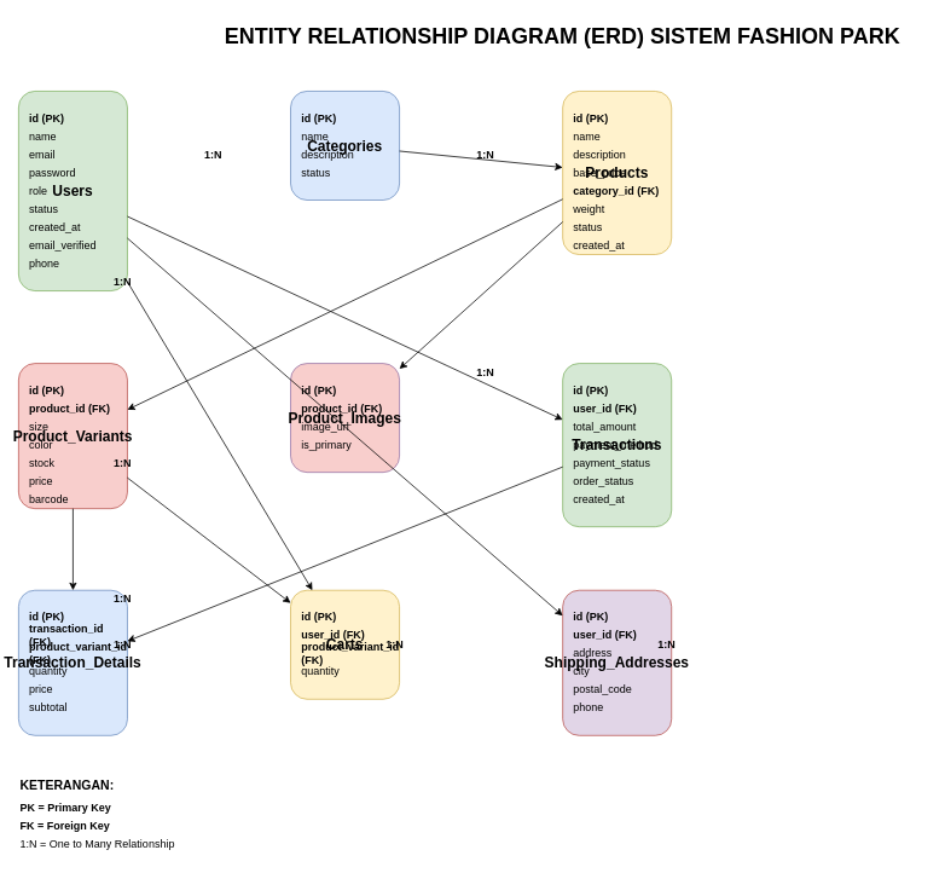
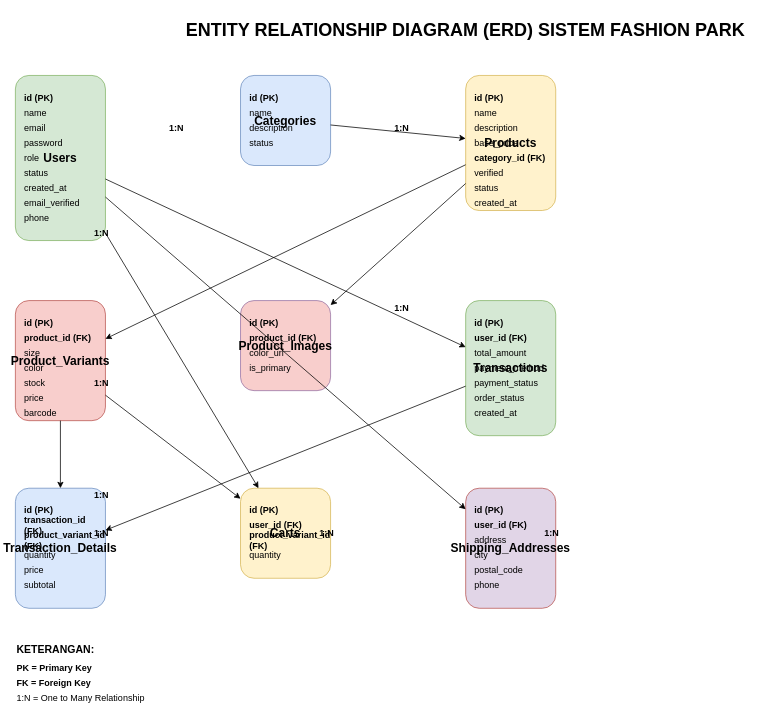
  <mxCell id="0" />
  <mxCell id="1" parent="0" />
  <mxCell id="2" value="ENTITY RELATIONSHIP DIAGRAM (ERD) SISTEM FASHION PARK" style="text;html=1;strokeColor=none;fillColor=none;align=center;verticalAlign=middle;whiteSpace=wrap;rounded=0;fontSize=24;fontStyle=1;" vertex="1" parent="1"><mxGeometry x="220" y="20" width="800" height="40" as="geometry" /></mxCell>
  <mxCell id="3" value="Users" style="rounded=1;whiteSpace=wrap;html=1;fillColor=#d5e8d4;strokeColor=#82b366;fontSize=16;fontStyle=1;" vertex="1" parent="1"><mxGeometry x="20" y="100" width="120" height="220" as="geometry" /></mxCell>
  <mxCell id="4" value="id (PK)" style="text;html=1;strokeColor=none;fillColor=none;align=left;verticalAlign=middle;whiteSpace=wrap;rounded=0;fontSize=12;fontStyle=1;" vertex="1" parent="1"><mxGeometry x="30" y="120" width="100" height="20" as="geometry" /></mxCell>
  <mxCell id="5" value="name" style="text;html=1;strokeColor=none;fillColor=none;align=left;verticalAlign=middle;whiteSpace=wrap;rounded=0;fontSize=12;" vertex="1" parent="1"><mxGeometry x="30" y="140" width="100" height="20" as="geometry" /></mxCell>
  <mxCell id="6" value="email" style="text;html=1;strokeColor=none;fillColor=none;align=left;verticalAlign=middle;whiteSpace=wrap;rounded=0;fontSize=12;" vertex="1" parent="1"><mxGeometry x="30" y="160" width="100" height="20" as="geometry" /></mxCell>
  <mxCell id="7" value="password" style="text;html=1;strokeColor=none;fillColor=none;align=left;verticalAlign=middle;whiteSpace=wrap;rounded=0;fontSize=12;" vertex="1" parent="1"><mxGeometry x="30" y="180" width="100" height="20" as="geometry" /></mxCell>
  <mxCell id="8" value="role" style="text;html=1;strokeColor=none;fillColor=none;align=left;verticalAlign=middle;whiteSpace=wrap;rounded=0;fontSize=12;" vertex="1" parent="1"><mxGeometry x="30" y="200" width="100" height="20" as="geometry" /></mxCell>
  <mxCell id="9" value="status" style="text;html=1;strokeColor=none;fillColor=none;align=left;verticalAlign=middle;whiteSpace=wrap;rounded=0;fontSize=12;" vertex="1" parent="1"><mxGeometry x="30" y="220" width="100" height="20" as="geometry" /></mxCell>
  <mxCell id="10" value="created_at" style="text;html=1;strokeColor=none;fillColor=none;align=left;verticalAlign=middle;whiteSpace=wrap;rounded=0;fontSize=12;" vertex="1" parent="1"><mxGeometry x="30" y="240" width="100" height="20" as="geometry" /></mxCell>
  <mxCell id="11" value="email_verified" style="text;html=1;strokeColor=none;fillColor=none;align=left;verticalAlign=middle;whiteSpace=wrap;rounded=0;fontSize=12;" vertex="1" parent="1"><mxGeometry x="30" y="260" width="100" height="20" as="geometry" /></mxCell>
  <mxCell id="12" value="phone" style="text;html=1;strokeColor=none;fillColor=none;align=left;verticalAlign=middle;whiteSpace=wrap;rounded=0;fontSize=12;" vertex="1" parent="1"><mxGeometry x="30" y="280" width="100" height="20" as="geometry" /></mxCell>
  <mxCell id="13" value="Categories" style="rounded=1;whiteSpace=wrap;html=1;fillColor=#dae8fc;strokeColor=#6c8ebf;fontSize=16;fontStyle=1;" vertex="1" parent="1"><mxGeometry x="320" y="100" width="120" height="120" as="geometry" /></mxCell>
  <mxCell id="14" value="id (PK)" style="text;html=1;strokeColor=none;fillColor=none;align=left;verticalAlign=middle;whiteSpace=wrap;rounded=0;fontSize=12;fontStyle=1;" vertex="1" parent="1"><mxGeometry x="330" y="120" width="100" height="20" as="geometry" /></mxCell>
  <mxCell id="15" value="name" style="text;html=1;strokeColor=none;fillColor=none;align=left;verticalAlign=middle;whiteSpace=wrap;rounded=0;fontSize=12;" vertex="1" parent="1"><mxGeometry x="330" y="140" width="100" height="20" as="geometry" /></mxCell>
  <mxCell id="16" value="description" style="text;html=1;strokeColor=none;fillColor=none;align=left;verticalAlign=middle;whiteSpace=wrap;rounded=0;fontSize=12;" vertex="1" parent="1"><mxGeometry x="330" y="160" width="100" height="20" as="geometry" /></mxCell>
  <mxCell id="17" value="status" style="text;html=1;strokeColor=none;fillColor=none;align=left;verticalAlign=middle;whiteSpace=wrap;rounded=0;fontSize=12;" vertex="1" parent="1"><mxGeometry x="330" y="180" width="100" height="20" as="geometry" /></mxCell>
  <mxCell id="18" value="Products" style="rounded=1;whiteSpace=wrap;html=1;fillColor=#fff2cc;strokeColor=#d6b656;fontSize=16;fontStyle=1;" vertex="1" parent="1"><mxGeometry x="620" y="100" width="120" height="180" as="geometry" /></mxCell>
  <mxCell id="19" value="id (PK)" style="text;html=1;strokeColor=none;fillColor=none;align=left;verticalAlign=middle;whiteSpace=wrap;rounded=0;fontSize=12;fontStyle=1;" vertex="1" parent="1"><mxGeometry x="630" y="120" width="100" height="20" as="geometry" /></mxCell>
  <mxCell id="20" value="name" style="text;html=1;strokeColor=none;fillColor=none;align=left;verticalAlign=middle;whiteSpace=wrap;rounded=0;fontSize=12;" vertex="1" parent="1"><mxGeometry x="630" y="140" width="100" height="20" as="geometry" /></mxCell>
  <mxCell id="21" value="description" style="text;html=1;strokeColor=none;fillColor=none;align=left;verticalAlign=middle;whiteSpace=wrap;rounded=0;fontSize=12;" vertex="1" parent="1"><mxGeometry x="630" y="160" width="100" height="20" as="geometry" /></mxCell>
  <mxCell id="22" value="base_price" style="text;html=1;strokeColor=none;fillColor=none;align=left;verticalAlign=middle;whiteSpace=wrap;rounded=0;fontSize=12;" vertex="1" parent="1"><mxGeometry x="630" y="180" width="100" height="20" as="geometry" /></mxCell>
  <mxCell id="23" value="category_id (FK)" style="text;html=1;strokeColor=none;fillColor=none;align=left;verticalAlign=middle;whiteSpace=wrap;rounded=0;fontSize=12;fontStyle=1;" vertex="1" parent="1"><mxGeometry x="630" y="200" width="100" height="20" as="geometry" /></mxCell>
- <mxCell id="24" value="weight" style="text;html=1;strokeColor=none;fillColor=none;align=left;verticalAlign=middle;whiteSpace=wrap;rounded=0;fontSize=12;" vertex="1" parent="1"><mxGeometry x="630" y="220" width="100" height="20" as="geometry" /></mxCell>
+ <mxCell id="24" value="verified" style="text;html=1;strokeColor=none;fillColor=none;align=left;verticalAlign=middle;whiteSpace=wrap;rounded=0;fontSize=12;" vertex="1" parent="1"><mxGeometry x="630" y="220" width="100" height="20" as="geometry" /></mxCell>
  <mxCell id="25" value="status" style="text;html=1;strokeColor=none;fillColor=none;align=left;verticalAlign=middle;whiteSpace=wrap;rounded=0;fontSize=12;" vertex="1" parent="1"><mxGeometry x="630" y="240" width="100" height="20" as="geometry" /></mxCell>
  <mxCell id="26" value="created_at" style="text;html=1;strokeColor=none;fillColor=none;align=left;verticalAlign=middle;whiteSpace=wrap;rounded=0;fontSize=12;" vertex="1" parent="1"><mxGeometry x="630" y="260" width="100" height="20" as="geometry" /></mxCell>
  <mxCell id="27" value="Product_Variants" style="rounded=1;whiteSpace=wrap;html=1;fillColor=#f8cecc;strokeColor=#b85450;fontSize=16;fontStyle=1;" vertex="1" parent="1"><mxGeometry x="20" y="400" width="120" height="160" as="geometry" /></mxCell>
  <mxCell id="28" value="id (PK)" style="text;html=1;strokeColor=none;fillColor=none;align=left;verticalAlign=middle;whiteSpace=wrap;rounded=0;fontSize=12;fontStyle=1;" vertex="1" parent="1"><mxGeometry x="30" y="420" width="100" height="20" as="geometry" /></mxCell>
  <mxCell id="29" value="product_id (FK)" style="text;html=1;strokeColor=none;fillColor=none;align=left;verticalAlign=middle;whiteSpace=wrap;rounded=0;fontSize=12;fontStyle=1;" vertex="1" parent="1"><mxGeometry x="30" y="440" width="100" height="20" as="geometry" /></mxCell>
  <mxCell id="30" value="size" style="text;html=1;strokeColor=none;fillColor=none;align=left;verticalAlign=middle;whiteSpace=wrap;rounded=0;fontSize=12;" vertex="1" parent="1"><mxGeometry x="30" y="460" width="100" height="20" as="geometry" /></mxCell>
  <mxCell id="31" value="color" style="text;html=1;strokeColor=none;fillColor=none;align=left;verticalAlign=middle;whiteSpace=wrap;rounded=0;fontSize=12;" vertex="1" parent="1"><mxGeometry x="30" y="480" width="100" height="20" as="geometry" /></mxCell>
  <mxCell id="32" value="stock" style="text;html=1;strokeColor=none;fillColor=none;align=left;verticalAlign=middle;whiteSpace=wrap;rounded=0;fontSize=12;" vertex="1" parent="1"><mxGeometry x="30" y="500" width="100" height="20" as="geometry" /></mxCell>
  <mxCell id="33" value="price" style="text;html=1;strokeColor=none;fillColor=none;align=left;verticalAlign=middle;whiteSpace=wrap;rounded=0;fontSize=12;" vertex="1" parent="1"><mxGeometry x="30" y="520" width="100" height="20" as="geometry" /></mxCell>
  <mxCell id="34" value="barcode" style="text;html=1;strokeColor=none;fillColor=none;align=left;verticalAlign=middle;whiteSpace=wrap;rounded=0;fontSize=12;" vertex="1" parent="1"><mxGeometry x="30" y="540" width="100" height="20" as="geometry" /></mxCell>
  <mxCell id="35" value="Product_Images" style="rounded=1;whiteSpace=wrap;html=1;fillColor=#f8cecc;strokeColor=#9673a6;fontSize=16;fontStyle=1;" vertex="1" parent="1"><mxGeometry x="320" y="400" width="120" height="120" as="geometry" /></mxCell>
  <mxCell id="36" value="id (PK)" style="text;html=1;strokeColor=none;fillColor=none;align=left;verticalAlign=middle;whiteSpace=wrap;rounded=0;fontSize=12;fontStyle=1;" vertex="1" parent="1"><mxGeometry x="330" y="420" width="100" height="20" as="geometry" /></mxCell>
  <mxCell id="37" value="product_id (FK)" style="text;html=1;strokeColor=none;fillColor=none;align=left;verticalAlign=middle;whiteSpace=wrap;rounded=0;fontSize=12;fontStyle=1;" vertex="1" parent="1"><mxGeometry x="330" y="440" width="100" height="20" as="geometry" /></mxCell>
- <mxCell id="38" value="image_url" style="text;html=1;strokeColor=none;fillColor=none;align=left;verticalAlign=middle;whiteSpace=wrap;rounded=0;fontSize=12;" vertex="1" parent="1"><mxGeometry x="330" y="460" width="100" height="20" as="geometry" /></mxCell>
+ <mxCell id="38" value="color_url" style="text;html=1;strokeColor=none;fillColor=none;align=left;verticalAlign=middle;whiteSpace=wrap;rounded=0;fontSize=12;" vertex="1" parent="1"><mxGeometry x="330" y="460" width="100" height="20" as="geometry" /></mxCell>
  <mxCell id="39" value="is_primary" style="text;html=1;strokeColor=none;fillColor=none;align=left;verticalAlign=middle;whiteSpace=wrap;rounded=0;fontSize=12;" vertex="1" parent="1"><mxGeometry x="330" y="480" width="100" height="20" as="geometry" /></mxCell>
  <mxCell id="40" value="Transactions" style="rounded=1;whiteSpace=wrap;html=1;fillColor=#d5e8d4;strokeColor=#82b366;fontSize=16;fontStyle=1;" vertex="1" parent="1"><mxGeometry x="620" y="400" width="120" height="180" as="geometry" /></mxCell>
  <mxCell id="41" value="id (PK)" style="text;html=1;strokeColor=none;fillColor=none;align=left;verticalAlign=middle;whiteSpace=wrap;rounded=0;fontSize=12;fontStyle=1;" vertex="1" parent="1"><mxGeometry x="630" y="420" width="100" height="20" as="geometry" /></mxCell>
  <mxCell id="42" value="user_id (FK)" style="text;html=1;strokeColor=none;fillColor=none;align=left;verticalAlign=middle;whiteSpace=wrap;rounded=0;fontSize=12;fontStyle=1;" vertex="1" parent="1"><mxGeometry x="630" y="440" width="100" height="20" as="geometry" /></mxCell>
  <mxCell id="43" value="total_amount" style="text;html=1;strokeColor=none;fillColor=none;align=left;verticalAlign=middle;whiteSpace=wrap;rounded=0;fontSize=12;" vertex="1" parent="1"><mxGeometry x="630" y="460" width="100" height="20" as="geometry" /></mxCell>
  <mxCell id="44" value="payment_method" style="text;html=1;strokeColor=none;fillColor=none;align=left;verticalAlign=middle;whiteSpace=wrap;rounded=0;fontSize=12;" vertex="1" parent="1"><mxGeometry x="630" y="480" width="100" height="20" as="geometry" /></mxCell>
  <mxCell id="45" value="payment_status" style="text;html=1;strokeColor=none;fillColor=none;align=left;verticalAlign=middle;whiteSpace=wrap;rounded=0;fontSize=12;" vertex="1" parent="1"><mxGeometry x="630" y="500" width="100" height="20" as="geometry" /></mxCell>
  <mxCell id="46" value="order_status" style="text;html=1;strokeColor=none;fillColor=none;align=left;verticalAlign=middle;whiteSpace=wrap;rounded=0;fontSize=12;" vertex="1" parent="1"><mxGeometry x="630" y="520" width="100" height="20" as="geometry" /></mxCell>
  <mxCell id="47" value="created_at" style="text;html=1;strokeColor=none;fillColor=none;align=left;verticalAlign=middle;whiteSpace=wrap;rounded=0;fontSize=12;" vertex="1" parent="1"><mxGeometry x="630" y="540" width="100" height="20" as="geometry" /></mxCell>
  <mxCell id="48" value="Transaction_Details" style="rounded=1;whiteSpace=wrap;html=1;fillColor=#dae8fc;strokeColor=#6c8ebf;fontSize=16;fontStyle=1;" vertex="1" parent="1"><mxGeometry x="20" y="650" width="120" height="160" as="geometry" /></mxCell>
  <mxCell id="49" value="id (PK)" style="text;html=1;strokeColor=none;fillColor=none;align=left;verticalAlign=middle;whiteSpace=wrap;rounded=0;fontSize=12;fontStyle=1;" vertex="1" parent="1"><mxGeometry x="30" y="670" width="100" height="20" as="geometry" /></mxCell>
  <mxCell id="50" value="transaction_id (FK)" style="text;html=1;strokeColor=none;fillColor=none;align=left;verticalAlign=middle;whiteSpace=wrap;rounded=0;fontSize=12;fontStyle=1;" vertex="1" parent="1"><mxGeometry x="30" y="690" width="100" height="20" as="geometry" /></mxCell>
  <mxCell id="51" value="product_variant_id (FK)" style="text;html=1;strokeColor=none;fillColor=none;align=left;verticalAlign=middle;whiteSpace=wrap;rounded=0;fontSize=12;fontStyle=1;" vertex="1" parent="1"><mxGeometry x="30" y="710" width="100" height="20" as="geometry" /></mxCell>
  <mxCell id="52" value="quantity" style="text;html=1;strokeColor=none;fillColor=none;align=left;verticalAlign=middle;whiteSpace=wrap;rounded=0;fontSize=12;" vertex="1" parent="1"><mxGeometry x="30" y="730" width="100" height="20" as="geometry" /></mxCell>
  <mxCell id="53" value="price" style="text;html=1;strokeColor=none;fillColor=none;align=left;verticalAlign=middle;whiteSpace=wrap;rounded=0;fontSize=12;" vertex="1" parent="1"><mxGeometry x="30" y="750" width="100" height="20" as="geometry" /></mxCell>
  <mxCell id="54" value="subtotal" style="text;html=1;strokeColor=none;fillColor=none;align=left;verticalAlign=middle;whiteSpace=wrap;rounded=0;fontSize=12;" vertex="1" parent="1"><mxGeometry x="30" y="770" width="100" height="20" as="geometry" /></mxCell>
  <mxCell id="55" value="Carts" style="rounded=1;whiteSpace=wrap;html=1;fillColor=#fff2cc;strokeColor=#d6b656;fontSize=16;fontStyle=1;" vertex="1" parent="1"><mxGeometry x="320" y="650" width="120" height="120" as="geometry" /></mxCell>
  <mxCell id="56" value="id (PK)" style="text;html=1;strokeColor=none;fillColor=none;align=left;verticalAlign=middle;whiteSpace=wrap;rounded=0;fontSize=12;fontStyle=1;" vertex="1" parent="1"><mxGeometry x="330" y="670" width="100" height="20" as="geometry" /></mxCell>
  <mxCell id="57" value="user_id (FK)" style="text;html=1;strokeColor=none;fillColor=none;align=left;verticalAlign=middle;whiteSpace=wrap;rounded=0;fontSize=12;fontStyle=1;" vertex="1" parent="1"><mxGeometry x="330" y="690" width="100" height="20" as="geometry" /></mxCell>
  <mxCell id="58" value="product_variant_id (FK)" style="text;html=1;strokeColor=none;fillColor=none;align=left;verticalAlign=middle;whiteSpace=wrap;rounded=0;fontSize=12;fontStyle=1;" vertex="1" parent="1"><mxGeometry x="330" y="710" width="100" height="20" as="geometry" /></mxCell>
  <mxCell id="59" value="quantity" style="text;html=1;strokeColor=none;fillColor=none;align=left;verticalAlign=middle;whiteSpace=wrap;rounded=0;fontSize=12;" vertex="1" parent="1"><mxGeometry x="330" y="730" width="100" height="20" as="geometry" /></mxCell>
  <mxCell id="60" value="Shipping_Addresses" style="rounded=1;whiteSpace=wrap;html=1;fillColor=#e1d5e7;strokeColor=#b85450;fontSize=16;fontStyle=1;" vertex="1" parent="1"><mxGeometry x="620" y="650" width="120" height="160" as="geometry" /></mxCell>
  <mxCell id="61" value="id (PK)" style="text;html=1;strokeColor=none;fillColor=none;align=left;verticalAlign=middle;whiteSpace=wrap;rounded=0;fontSize=12;fontStyle=1;" vertex="1" parent="1"><mxGeometry x="630" y="670" width="100" height="20" as="geometry" /></mxCell>
  <mxCell id="62" value="user_id (FK)" style="text;html=1;strokeColor=none;fillColor=none;align=left;verticalAlign=middle;whiteSpace=wrap;rounded=0;fontSize=12;fontStyle=1;" vertex="1" parent="1"><mxGeometry x="630" y="690" width="100" height="20" as="geometry" /></mxCell>
  <mxCell id="63" value="address" style="text;html=1;strokeColor=none;fillColor=none;align=left;verticalAlign=middle;whiteSpace=wrap;rounded=0;fontSize=12;" vertex="1" parent="1"><mxGeometry x="630" y="710" width="100" height="20" as="geometry" /></mxCell>
  <mxCell id="64" value="city" style="text;html=1;strokeColor=none;fillColor=none;align=left;verticalAlign=middle;whiteSpace=wrap;rounded=0;fontSize=12;" vertex="1" parent="1"><mxGeometry x="630" y="730" width="100" height="20" as="geometry" /></mxCell>
  <mxCell id="65" value="postal_code" style="text;html=1;strokeColor=none;fillColor=none;align=left;verticalAlign=middle;whiteSpace=wrap;rounded=0;fontSize=12;" vertex="1" parent="1"><mxGeometry x="630" y="750" width="100" height="20" as="geometry" /></mxCell>
  <mxCell id="66" value="phone" style="text;html=1;strokeColor=none;fillColor=none;align=left;verticalAlign=middle;whiteSpace=wrap;rounded=0;fontSize=12;" vertex="1" parent="1"><mxGeometry x="630" y="770" width="100" height="20" as="geometry" /></mxCell>
  <mxCell id="67" edge="1" parent="1" source="13" target="18"><mxGeometry relative="1" as="geometry" /></mxCell>
  <mxCell id="68" edge="1" parent="1" source="18" target="27"><mxGeometry relative="1" as="geometry" /></mxCell>
  <mxCell id="69" edge="1" parent="1" source="18" target="35"><mxGeometry relative="1" as="geometry" /></mxCell>
  <mxCell id="70" edge="1" parent="1" source="3" target="40"><mxGeometry relative="1" as="geometry" /></mxCell>
  <mxCell id="71" edge="1" parent="1" source="40" target="48"><mxGeometry relative="1" as="geometry" /></mxCell>
  <mxCell id="72" edge="1" parent="1" source="27" target="48"><mxGeometry relative="1" as="geometry" /></mxCell>
  <mxCell id="73" edge="1" parent="1" source="3" target="55"><mxGeometry relative="1" as="geometry" /></mxCell>
  <mxCell id="74" edge="1" parent="1" source="27" target="55"><mxGeometry relative="1" as="geometry" /></mxCell>
  <mxCell id="75" edge="1" parent="1" source="3" target="60"><mxGeometry relative="1" as="geometry" /></mxCell>
  <mxCell id="76" value="1:N" style="text;html=1;strokeColor=none;fillColor=none;align=center;verticalAlign=middle;whiteSpace=wrap;rounded=0;fontSize=12;fontStyle=1;" vertex="1" parent="1"><mxGeometry x="220" y="160" width="30" height="20" as="geometry" /></mxCell>
  <mxCell id="77" value="1:N" style="text;html=1;strokeColor=none;fillColor=none;align=center;verticalAlign=middle;whiteSpace=wrap;rounded=0;fontSize=12;fontStyle=1;" vertex="1" parent="1"><mxGeometry x="520" y="160" width="30" height="20" as="geometry" /></mxCell>
  <mxCell id="78" value="1:N" style="text;html=1;strokeColor=none;fillColor=none;align=center;verticalAlign=middle;whiteSpace=wrap;rounded=0;fontSize=12;fontStyle=1;" vertex="1" parent="1"><mxGeometry x="520" y="400" width="30" height="20" as="geometry" /></mxCell>
  <mxCell id="79" value="1:N" style="text;html=1;strokeColor=none;fillColor=none;align=center;verticalAlign=middle;whiteSpace=wrap;rounded=0;fontSize=12;fontStyle=1;" vertex="1" parent="1"><mxGeometry x="120" y="300" width="30" height="20" as="geometry" /></mxCell>
  <mxCell id="80" value="1:N" style="text;html=1;strokeColor=none;fillColor=none;align=center;verticalAlign=middle;whiteSpace=wrap;rounded=0;fontSize=12;fontStyle=1;" vertex="1" parent="1"><mxGeometry x="120" y="500" width="30" height="20" as="geometry" /></mxCell>
  <mxCell id="81" value="1:N" style="text;html=1;strokeColor=none;fillColor=none;align=center;verticalAlign=middle;whiteSpace=wrap;rounded=0;fontSize=12;fontStyle=1;" vertex="1" parent="1"><mxGeometry x="120" y="650" width="30" height="20" as="geometry" /></mxCell>
  <mxCell id="82" value="1:N" style="text;html=1;strokeColor=none;fillColor=none;align=center;verticalAlign=middle;whiteSpace=wrap;rounded=0;fontSize=12;fontStyle=1;" vertex="1" parent="1"><mxGeometry x="120" y="700" width="30" height="20" as="geometry" /></mxCell>
  <mxCell id="83" value="1:N" style="text;html=1;strokeColor=none;fillColor=none;align=center;verticalAlign=middle;whiteSpace=wrap;rounded=0;fontSize=12;fontStyle=1;" vertex="1" parent="1"><mxGeometry x="420" y="700" width="30" height="20" as="geometry" /></mxCell>
  <mxCell id="84" value="1:N" style="text;html=1;strokeColor=none;fillColor=none;align=center;verticalAlign=middle;whiteSpace=wrap;rounded=0;fontSize=12;fontStyle=1;" vertex="1" parent="1"><mxGeometry x="720" y="700" width="30" height="20" as="geometry" /></mxCell>
  <mxCell id="85" value="KETERANGAN:" style="text;html=1;strokeColor=none;fillColor=none;align=left;verticalAlign=middle;whiteSpace=wrap;rounded=0;fontSize=14;fontStyle=1;" vertex="1" parent="1"><mxGeometry x="20" y="850" width="200" height="30" as="geometry" /></mxCell>
  <mxCell id="86" value="PK = Primary Key" style="text;html=1;strokeColor=none;fillColor=none;align=left;verticalAlign=middle;whiteSpace=wrap;rounded=0;fontSize=12;fontStyle=1;" vertex="1" parent="1"><mxGeometry x="20" y="880" width="150" height="20" as="geometry" /></mxCell>
  <mxCell id="87" value="FK = Foreign Key" style="text;html=1;strokeColor=none;fillColor=none;align=left;verticalAlign=middle;whiteSpace=wrap;rounded=0;fontSize=12;fontStyle=1;" vertex="1" parent="1"><mxGeometry x="20" y="900" width="150" height="20" as="geometry" /></mxCell>
  <mxCell id="88" value="1:N = One to Many Relationship" style="text;html=1;strokeColor=none;fillColor=none;align=left;verticalAlign=middle;whiteSpace=wrap;rounded=0;fontSize=12;" vertex="1" parent="1"><mxGeometry x="20" y="920" width="250" height="20" as="geometry" /></mxCell>
